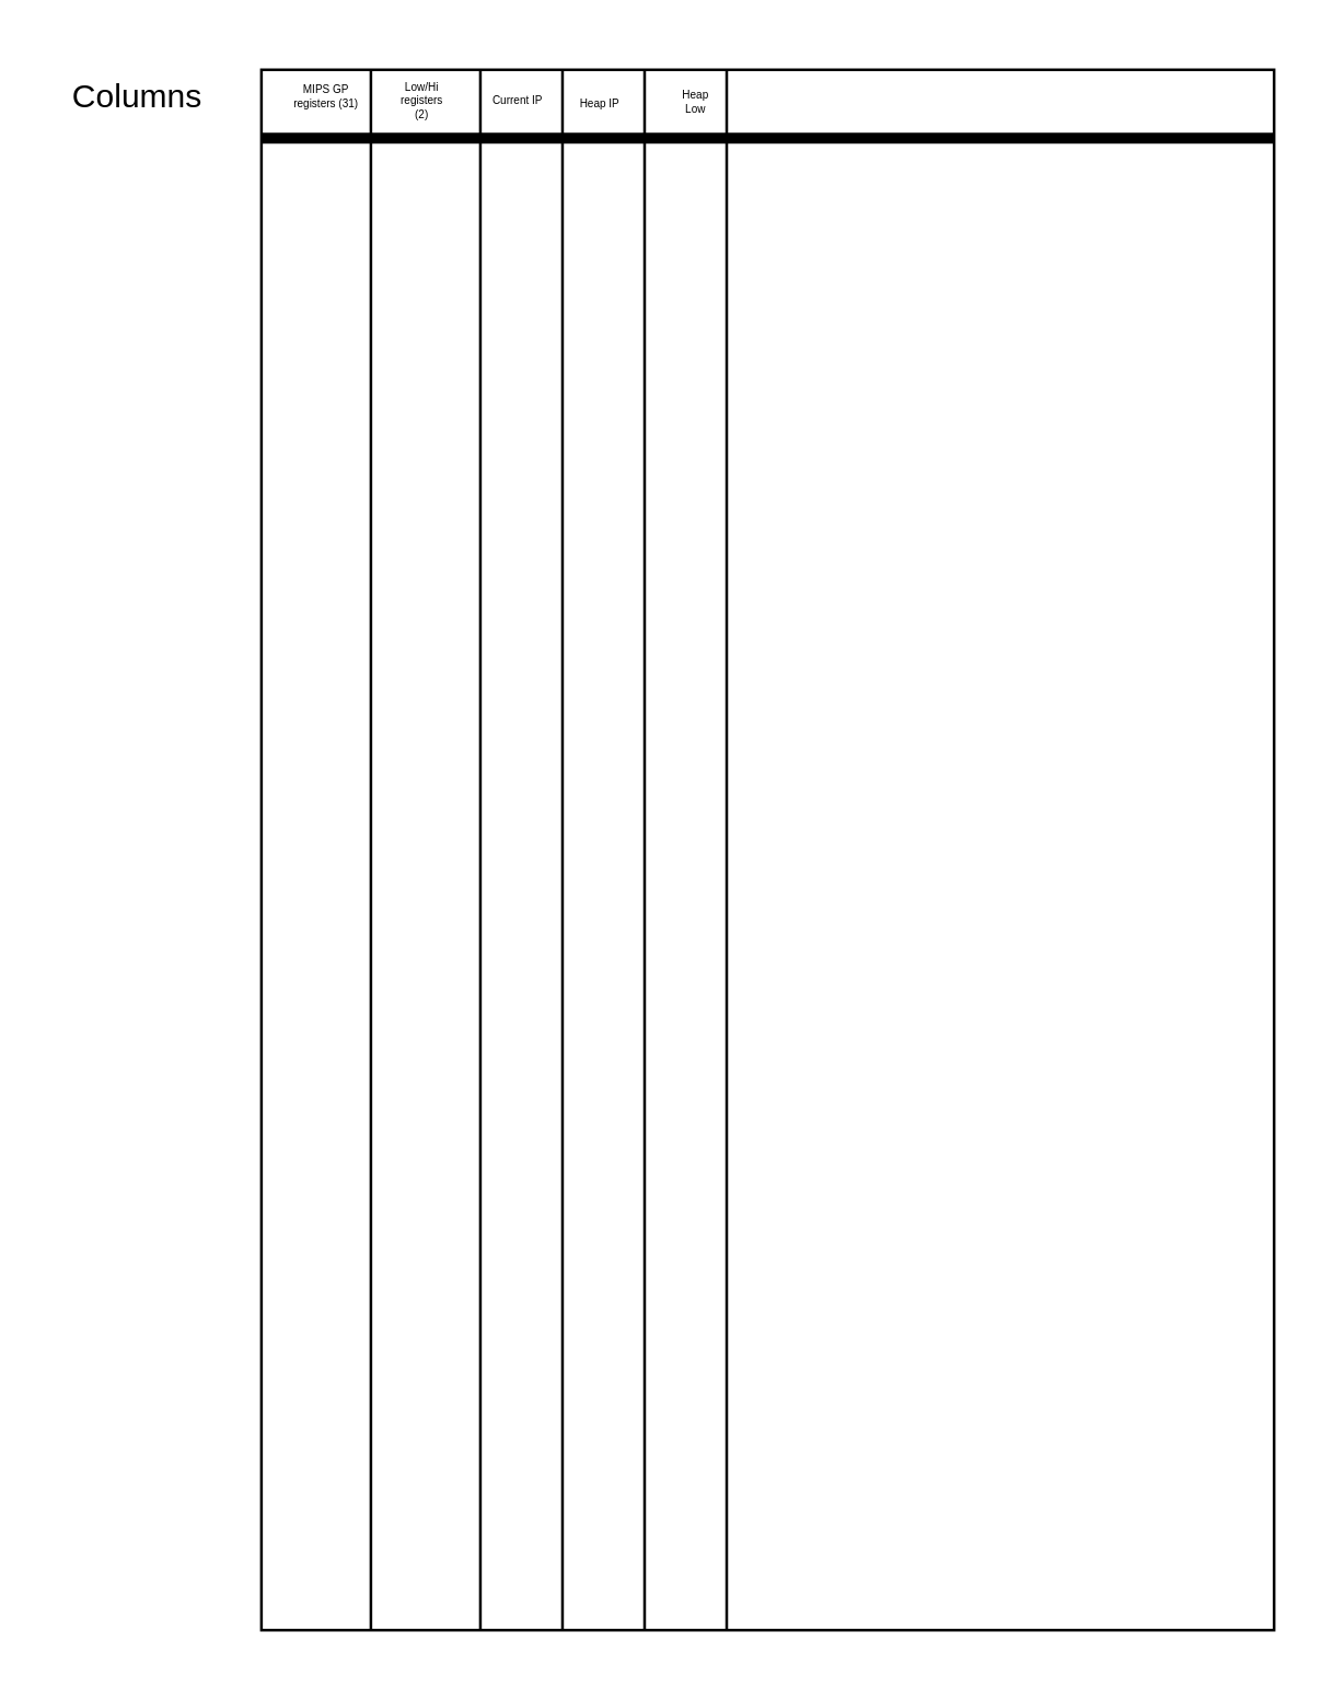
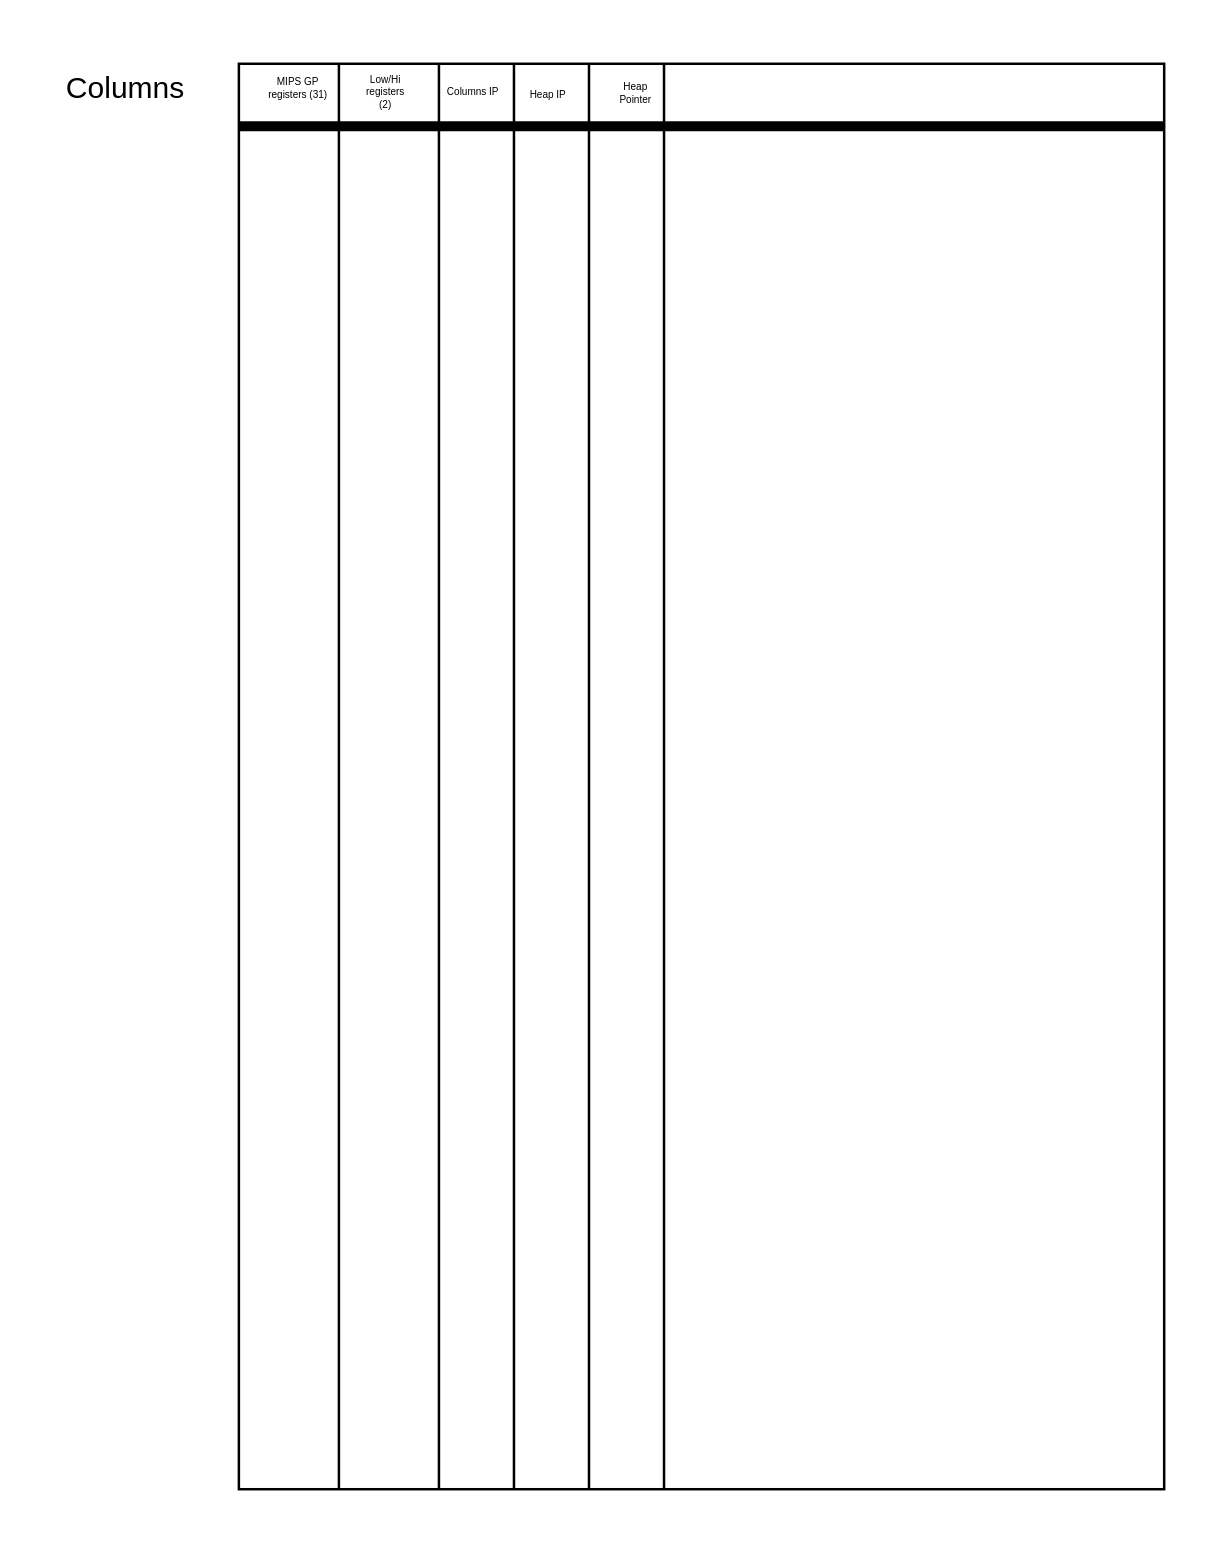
  <mxCell id="0" />
  <mxCell id="1" parent="0" />
  <mxCell id="2" value="" style="rounded=0;whiteSpace=wrap;html=1;" parent="1" vertex="1"><mxGeometry x="95" y="25" width="370" height="570" as="geometry" /></mxCell>
  <mxCell id="3" value="" style="endArrow=none;html=1;rounded=0;entryX=0.25;entryY=0;entryDx=0;entryDy=0;exitX=0.25;exitY=1;exitDx=0;exitDy=0;" parent="1" edge="1"><mxGeometry width="50" height="50" relative="1" as="geometry"><mxPoint x="135" y="595" as="sourcePoint" /><mxPoint x="135" y="25" as="targetPoint" /><Array as="points" /></mxGeometry></mxCell>
  <mxCell id="4" value="&lt;div style=&quot;font-size: 4px;&quot;&gt;MIPS GP registers (31)&lt;br style=&quot;font-size: 4px;&quot;&gt;&lt;/div&gt;" style="text;strokeColor=none;align=center;fillColor=none;html=1;verticalAlign=middle;whiteSpace=wrap;rounded=0;fontSize=4;" parent="1" vertex="1"><mxGeometry x="105" y="28.65" width="27.5" height="12.69" as="geometry" /></mxCell>
  <mxCell id="5" value="" style="line;strokeWidth=4;html=1;perimeter=backbonePerimeter;points=[];outlineConnect=0;" parent="1" vertex="1"><mxGeometry x="95" y="45" width="370" height="10" as="geometry" /></mxCell>
  <mxCell id="6" value="Columns" style="text;html=1;strokeColor=none;fillColor=none;align=center;verticalAlign=middle;whiteSpace=wrap;rounded=0;" parent="1" vertex="1"><mxGeometry x="20" y="20" width="60" height="30" as="geometry" /></mxCell>
  <mxCell id="7" value="" style="endArrow=none;html=1;rounded=0;entryX=0.5;entryY=0;entryDx=0;entryDy=0;exitX=0.5;exitY=1;exitDx=0;exitDy=0;" parent="1" edge="1"><mxGeometry width="50" height="50" relative="1" as="geometry"><mxPoint x="175" y="595" as="sourcePoint" /><mxPoint x="175" y="25" as="targetPoint" /><Array as="points"><mxPoint x="175" y="35" /></Array></mxGeometry></mxCell>
  <mxCell id="8" value="&lt;div style=&quot;font-size: 4px;&quot;&gt;Low/Hi registers (2)&lt;br style=&quot;font-size: 4px;&quot;&gt;&lt;/div&gt;" style="text;html=1;strokeColor=none;fillColor=none;align=center;verticalAlign=middle;whiteSpace=wrap;rounded=0;fontSize=4;" parent="1" vertex="1"><mxGeometry x="145" y="32.5" width="17.68" height="8.84" as="geometry" /></mxCell>
- <mxCell id="9" value="Current IP" style="text;html=1;strokeColor=none;fillColor=none;align=center;verticalAlign=middle;whiteSpace=wrap;rounded=0;fontSize=4;" vertex="1" parent="1"><mxGeometry x="175" y="32.5" width="27.68" height="8.84" as="geometry" /></mxCell>
+ <mxCell id="9" value="Columns IP" style="text;html=1;strokeColor=none;fillColor=none;align=center;verticalAlign=middle;whiteSpace=wrap;rounded=0;fontSize=4;" vertex="1" parent="1"><mxGeometry x="175" y="32.5" width="27.68" height="8.84" as="geometry" /></mxCell>
  <mxCell id="10" value="Heap IP" style="text;html=1;strokeColor=none;fillColor=none;align=center;verticalAlign=middle;whiteSpace=wrap;rounded=0;fontSize=4;" vertex="1" parent="1"><mxGeometry x="205" y="35" width="27.68" height="6.34" as="geometry" /></mxCell>
- <mxCell id="11" value="&lt;div&gt;Heap Low&lt;/div&gt;" style="text;html=1;strokeColor=none;fillColor=none;align=center;verticalAlign=middle;whiteSpace=wrap;rounded=0;fontSize=4;" vertex="1" parent="1"><mxGeometry x="245" y="32.5" width="17.68" height="8.84" as="geometry" /></mxCell>
+ <mxCell id="11" value="&lt;div&gt;Heap Pointer&lt;/div&gt;" style="text;html=1;strokeColor=none;fillColor=none;align=center;verticalAlign=middle;whiteSpace=wrap;rounded=0;fontSize=4;" vertex="1" parent="1"><mxGeometry x="245" y="32.5" width="17.68" height="8.84" as="geometry" /></mxCell>
  <mxCell id="12" value="" style="endArrow=none;html=1;rounded=0;entryX=0.5;entryY=0;entryDx=0;entryDy=0;exitX=0.5;exitY=1;exitDx=0;exitDy=0;" edge="1" parent="1"><mxGeometry width="50" height="50" relative="1" as="geometry"><mxPoint x="205" y="595" as="sourcePoint" /><mxPoint x="205" y="25" as="targetPoint" /><Array as="points"><mxPoint x="205" y="35" /></Array></mxGeometry></mxCell>
  <mxCell id="13" value="" style="endArrow=none;html=1;rounded=0;entryX=0.5;entryY=0;entryDx=0;entryDy=0;exitX=0.5;exitY=1;exitDx=0;exitDy=0;" edge="1" parent="1"><mxGeometry width="50" height="50" relative="1" as="geometry"><mxPoint x="235" y="595" as="sourcePoint" /><mxPoint x="235" y="25" as="targetPoint" /><Array as="points"><mxPoint x="235" y="35" /></Array></mxGeometry></mxCell>
  <mxCell id="14" value="" style="endArrow=none;html=1;rounded=0;entryX=0.25;entryY=0;entryDx=0;entryDy=0;exitX=0.25;exitY=1;exitDx=0;exitDy=0;" edge="1" parent="1"><mxGeometry width="50" height="50" relative="1" as="geometry"><mxPoint x="265" y="595" as="sourcePoint" /><mxPoint x="265" y="25" as="targetPoint" /><Array as="points" /></mxGeometry></mxCell>
